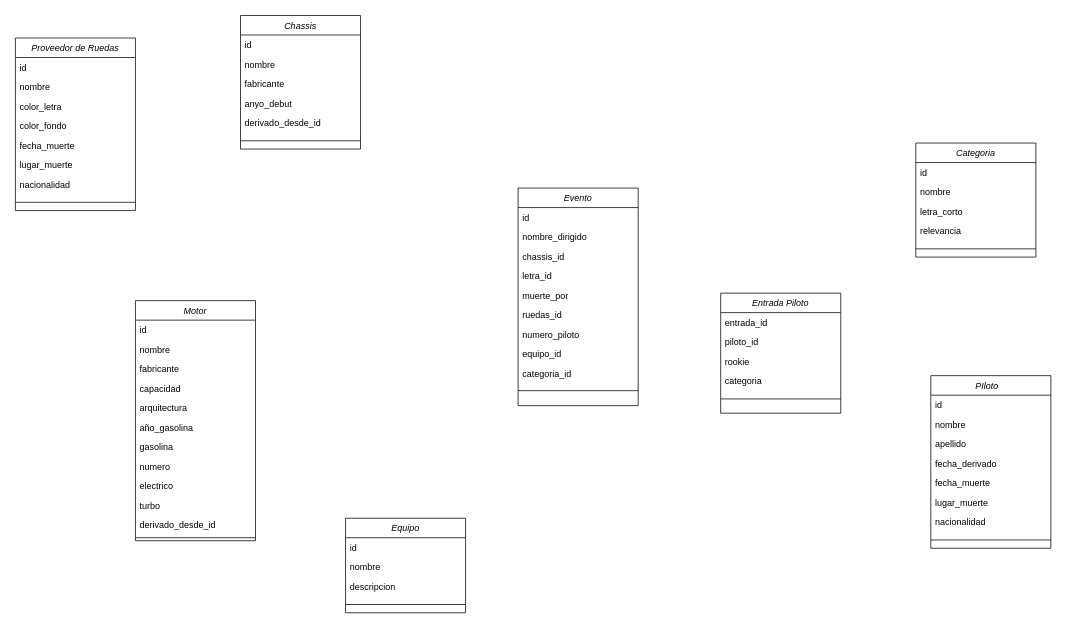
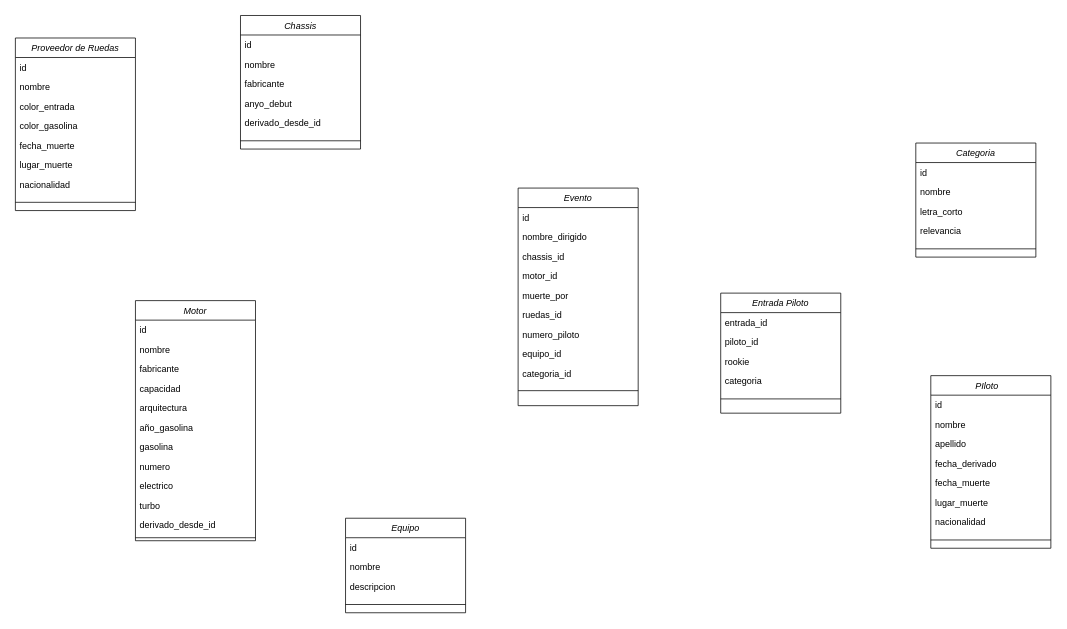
  <mxCell id="0" />
  <mxCell id="1" parent="0" />
  <mxCell id="2" value="PIloto   &#10;" style="swimlane;fontStyle=2;align=center;verticalAlign=top;childLayout=stackLayout;horizontal=1;startSize=26;horizontalStack=0;resizeParent=1;resizeLast=0;collapsible=1;marginBottom=0;rounded=0;shadow=0;strokeWidth=1;" parent="1" vertex="1"><mxGeometry x="1240" y="500" width="160" height="230" as="geometry"><mxRectangle x="230" y="140" width="160" height="26" as="alternateBounds" /></mxGeometry></mxCell>
  <mxCell id="3" value="id" style="text;align=left;verticalAlign=top;spacingLeft=4;spacingRight=4;overflow=hidden;rotatable=0;points=[[0,0.5],[1,0.5]];portConstraint=eastwest;" parent="2" vertex="1"><mxGeometry y="26" width="160" height="26" as="geometry" /></mxCell>
  <mxCell id="4" value="nombre" style="text;align=left;verticalAlign=top;spacingLeft=4;spacingRight=4;overflow=hidden;rotatable=0;points=[[0,0.5],[1,0.5]];portConstraint=eastwest;rounded=0;shadow=0;html=0;" parent="2" vertex="1"><mxGeometry y="52" width="160" height="26" as="geometry" /></mxCell>
  <mxCell id="5" value="apellido" style="text;align=left;verticalAlign=top;spacingLeft=4;spacingRight=4;overflow=hidden;rotatable=0;points=[[0,0.5],[1,0.5]];portConstraint=eastwest;rounded=0;shadow=0;html=0;" parent="2" vertex="1"><mxGeometry y="78" width="160" height="26" as="geometry" /></mxCell>
  <mxCell id="6" value="fecha_derivado" style="text;align=left;verticalAlign=top;spacingLeft=4;spacingRight=4;overflow=hidden;rotatable=0;points=[[0,0.5],[1,0.5]];portConstraint=eastwest;rounded=0;shadow=0;html=0;" vertex="1" parent="2"><mxGeometry y="104" width="160" height="26" as="geometry" /></mxCell>
  <mxCell id="7" value="fecha_muerte" style="text;align=left;verticalAlign=top;spacingLeft=4;spacingRight=4;overflow=hidden;rotatable=0;points=[[0,0.5],[1,0.5]];portConstraint=eastwest;rounded=0;shadow=0;html=0;" vertex="1" parent="2"><mxGeometry y="130" width="160" height="26" as="geometry" /></mxCell>
  <mxCell id="8" value="lugar_muerte" style="text;align=left;verticalAlign=top;spacingLeft=4;spacingRight=4;overflow=hidden;rotatable=0;points=[[0,0.5],[1,0.5]];portConstraint=eastwest;rounded=0;shadow=0;html=0;" vertex="1" parent="2"><mxGeometry y="156" width="160" height="26" as="geometry" /></mxCell>
  <mxCell id="9" value="nacionalidad" style="text;align=left;verticalAlign=top;spacingLeft=4;spacingRight=4;overflow=hidden;rotatable=0;points=[[0,0.5],[1,0.5]];portConstraint=eastwest;rounded=0;shadow=0;html=0;" vertex="1" parent="2"><mxGeometry y="182" width="160" height="26" as="geometry" /></mxCell>
  <mxCell id="10" value="" style="line;html=1;strokeWidth=1;align=left;verticalAlign=middle;spacingTop=-1;spacingLeft=3;spacingRight=3;rotatable=0;labelPosition=right;points=[];portConstraint=eastwest;" parent="2" vertex="1"><mxGeometry y="208" width="160" height="22" as="geometry" /></mxCell>
  <mxCell id="11" value="Categoria" style="swimlane;fontStyle=2;align=center;verticalAlign=top;childLayout=stackLayout;horizontal=1;startSize=26;horizontalStack=0;resizeParent=1;resizeLast=0;collapsible=1;marginBottom=0;rounded=0;shadow=0;strokeWidth=1;" vertex="1" parent="1"><mxGeometry x="1220" y="190" width="160" height="152" as="geometry"><mxRectangle x="230" y="140" width="160" height="26" as="alternateBounds" /></mxGeometry></mxCell>
  <mxCell id="12" value="id" style="text;align=left;verticalAlign=top;spacingLeft=4;spacingRight=4;overflow=hidden;rotatable=0;points=[[0,0.5],[1,0.5]];portConstraint=eastwest;" vertex="1" parent="11"><mxGeometry y="26" width="160" height="26" as="geometry" /></mxCell>
  <mxCell id="13" value="nombre" style="text;align=left;verticalAlign=top;spacingLeft=4;spacingRight=4;overflow=hidden;rotatable=0;points=[[0,0.5],[1,0.5]];portConstraint=eastwest;rounded=0;shadow=0;html=0;" vertex="1" parent="11"><mxGeometry y="52" width="160" height="26" as="geometry" /></mxCell>
  <mxCell id="14" value="letra_corto" style="text;align=left;verticalAlign=top;spacingLeft=4;spacingRight=4;overflow=hidden;rotatable=0;points=[[0,0.5],[1,0.5]];portConstraint=eastwest;rounded=0;shadow=0;html=0;" vertex="1" parent="11"><mxGeometry y="78" width="160" height="26" as="geometry" /></mxCell>
  <mxCell id="15" value="relevancia" style="text;align=left;verticalAlign=top;spacingLeft=4;spacingRight=4;overflow=hidden;rotatable=0;points=[[0,0.5],[1,0.5]];portConstraint=eastwest;rounded=0;shadow=0;html=0;" vertex="1" parent="11"><mxGeometry y="104" width="160" height="26" as="geometry" /></mxCell>
  <mxCell id="16" value="" style="line;html=1;strokeWidth=1;align=left;verticalAlign=middle;spacingTop=-1;spacingLeft=3;spacingRight=3;rotatable=0;labelPosition=right;points=[];portConstraint=eastwest;" vertex="1" parent="11"><mxGeometry y="130" width="160" height="22" as="geometry" /></mxCell>
  <mxCell id="17" value="Proveedor de Ruedas" style="swimlane;fontStyle=2;align=center;verticalAlign=top;childLayout=stackLayout;horizontal=1;startSize=26;horizontalStack=0;resizeParent=1;resizeLast=0;collapsible=1;marginBottom=0;rounded=0;shadow=0;strokeWidth=1;" vertex="1" parent="1"><mxGeometry x="20" y="50" width="160" height="230" as="geometry"><mxRectangle x="230" y="140" width="160" height="26" as="alternateBounds" /></mxGeometry></mxCell>
  <mxCell id="18" value="id" style="text;align=left;verticalAlign=top;spacingLeft=4;spacingRight=4;overflow=hidden;rotatable=0;points=[[0,0.5],[1,0.5]];portConstraint=eastwest;" vertex="1" parent="17"><mxGeometry y="26" width="160" height="26" as="geometry" /></mxCell>
  <mxCell id="19" value="nombre" style="text;align=left;verticalAlign=top;spacingLeft=4;spacingRight=4;overflow=hidden;rotatable=0;points=[[0,0.5],[1,0.5]];portConstraint=eastwest;rounded=0;shadow=0;html=0;" vertex="1" parent="17"><mxGeometry y="52" width="160" height="26" as="geometry" /></mxCell>
- <mxCell id="20" value="color_letra" style="text;align=left;verticalAlign=top;spacingLeft=4;spacingRight=4;overflow=hidden;rotatable=0;points=[[0,0.5],[1,0.5]];portConstraint=eastwest;rounded=0;shadow=0;html=0;" vertex="1" parent="17"><mxGeometry y="78" width="160" height="26" as="geometry" /></mxCell>
- <mxCell id="21" value="color_fondo" style="text;align=left;verticalAlign=top;spacingLeft=4;spacingRight=4;overflow=hidden;rotatable=0;points=[[0,0.5],[1,0.5]];portConstraint=eastwest;rounded=0;shadow=0;html=0;" vertex="1" parent="17"><mxGeometry y="104" width="160" height="26" as="geometry" /></mxCell>
+ <mxCell id="20" value="color_entrada" style="text;align=left;verticalAlign=top;spacingLeft=4;spacingRight=4;overflow=hidden;rotatable=0;points=[[0,0.5],[1,0.5]];portConstraint=eastwest;rounded=0;shadow=0;html=0;" vertex="1" parent="17"><mxGeometry y="78" width="160" height="26" as="geometry" /></mxCell>
+ <mxCell id="21" value="color_gasolina" style="text;align=left;verticalAlign=top;spacingLeft=4;spacingRight=4;overflow=hidden;rotatable=0;points=[[0,0.5],[1,0.5]];portConstraint=eastwest;rounded=0;shadow=0;html=0;" vertex="1" parent="17"><mxGeometry y="104" width="160" height="26" as="geometry" /></mxCell>
  <mxCell id="22" value="fecha_muerte" style="text;align=left;verticalAlign=top;spacingLeft=4;spacingRight=4;overflow=hidden;rotatable=0;points=[[0,0.5],[1,0.5]];portConstraint=eastwest;rounded=0;shadow=0;html=0;" vertex="1" parent="17"><mxGeometry y="130" width="160" height="26" as="geometry" /></mxCell>
  <mxCell id="23" value="lugar_muerte" style="text;align=left;verticalAlign=top;spacingLeft=4;spacingRight=4;overflow=hidden;rotatable=0;points=[[0,0.5],[1,0.5]];portConstraint=eastwest;rounded=0;shadow=0;html=0;" vertex="1" parent="17"><mxGeometry y="156" width="160" height="26" as="geometry" /></mxCell>
  <mxCell id="24" value="nacionalidad" style="text;align=left;verticalAlign=top;spacingLeft=4;spacingRight=4;overflow=hidden;rotatable=0;points=[[0,0.5],[1,0.5]];portConstraint=eastwest;rounded=0;shadow=0;html=0;" vertex="1" parent="17"><mxGeometry y="182" width="160" height="26" as="geometry" /></mxCell>
  <mxCell id="25" value="" style="line;html=1;strokeWidth=1;align=left;verticalAlign=middle;spacingTop=-1;spacingLeft=3;spacingRight=3;rotatable=0;labelPosition=right;points=[];portConstraint=eastwest;" vertex="1" parent="17"><mxGeometry y="208" width="160" height="22" as="geometry" /></mxCell>
  <mxCell id="26" value="Chassis" style="swimlane;fontStyle=2;align=center;verticalAlign=top;childLayout=stackLayout;horizontal=1;startSize=26;horizontalStack=0;resizeParent=1;resizeLast=0;collapsible=1;marginBottom=0;rounded=0;shadow=0;strokeWidth=1;" vertex="1" parent="1"><mxGeometry x="320" y="20" width="160" height="178" as="geometry"><mxRectangle x="230" y="140" width="160" height="26" as="alternateBounds" /></mxGeometry></mxCell>
  <mxCell id="27" value="id" style="text;align=left;verticalAlign=top;spacingLeft=4;spacingRight=4;overflow=hidden;rotatable=0;points=[[0,0.5],[1,0.5]];portConstraint=eastwest;" vertex="1" parent="26"><mxGeometry y="26" width="160" height="26" as="geometry" /></mxCell>
  <mxCell id="28" value="nombre" style="text;align=left;verticalAlign=top;spacingLeft=4;spacingRight=4;overflow=hidden;rotatable=0;points=[[0,0.5],[1,0.5]];portConstraint=eastwest;rounded=0;shadow=0;html=0;" vertex="1" parent="26"><mxGeometry y="52" width="160" height="26" as="geometry" /></mxCell>
  <mxCell id="29" value="fabricante" style="text;align=left;verticalAlign=top;spacingLeft=4;spacingRight=4;overflow=hidden;rotatable=0;points=[[0,0.5],[1,0.5]];portConstraint=eastwest;rounded=0;shadow=0;html=0;" vertex="1" parent="26"><mxGeometry y="78" width="160" height="26" as="geometry" /></mxCell>
  <mxCell id="30" value="anyo_debut" style="text;align=left;verticalAlign=top;spacingLeft=4;spacingRight=4;overflow=hidden;rotatable=0;points=[[0,0.5],[1,0.5]];portConstraint=eastwest;rounded=0;shadow=0;html=0;" vertex="1" parent="26"><mxGeometry y="104" width="160" height="26" as="geometry" /></mxCell>
  <mxCell id="31" value="derivado_desde_id" style="text;align=left;verticalAlign=top;spacingLeft=4;spacingRight=4;overflow=hidden;rotatable=0;points=[[0,0.5],[1,0.5]];portConstraint=eastwest;rounded=0;shadow=0;html=0;" vertex="1" parent="26"><mxGeometry y="130" width="160" height="26" as="geometry" /></mxCell>
  <mxCell id="32" value="" style="line;html=1;strokeWidth=1;align=left;verticalAlign=middle;spacingTop=-1;spacingLeft=3;spacingRight=3;rotatable=0;labelPosition=right;points=[];portConstraint=eastwest;" vertex="1" parent="26"><mxGeometry y="156" width="160" height="22" as="geometry" /></mxCell>
  <mxCell id="33" value="Equipo" style="swimlane;fontStyle=2;align=center;verticalAlign=top;childLayout=stackLayout;horizontal=1;startSize=26;horizontalStack=0;resizeParent=1;resizeLast=0;collapsible=1;marginBottom=0;rounded=0;shadow=0;strokeWidth=1;" vertex="1" parent="1"><mxGeometry x="460" y="690" width="160" height="126" as="geometry"><mxRectangle x="230" y="140" width="160" height="26" as="alternateBounds" /></mxGeometry></mxCell>
  <mxCell id="34" value="id" style="text;align=left;verticalAlign=top;spacingLeft=4;spacingRight=4;overflow=hidden;rotatable=0;points=[[0,0.5],[1,0.5]];portConstraint=eastwest;" vertex="1" parent="33"><mxGeometry y="26" width="160" height="26" as="geometry" /></mxCell>
  <mxCell id="35" value="nombre" style="text;align=left;verticalAlign=top;spacingLeft=4;spacingRight=4;overflow=hidden;rotatable=0;points=[[0,0.5],[1,0.5]];portConstraint=eastwest;rounded=0;shadow=0;html=0;" vertex="1" parent="33"><mxGeometry y="52" width="160" height="26" as="geometry" /></mxCell>
  <mxCell id="36" value="descripcion" style="text;align=left;verticalAlign=top;spacingLeft=4;spacingRight=4;overflow=hidden;rotatable=0;points=[[0,0.5],[1,0.5]];portConstraint=eastwest;rounded=0;shadow=0;html=0;" vertex="1" parent="33"><mxGeometry y="78" width="160" height="26" as="geometry" /></mxCell>
  <mxCell id="37" value="" style="line;html=1;strokeWidth=1;align=left;verticalAlign=middle;spacingTop=-1;spacingLeft=3;spacingRight=3;rotatable=0;labelPosition=right;points=[];portConstraint=eastwest;" vertex="1" parent="33"><mxGeometry y="104" width="160" height="22" as="geometry" /></mxCell>
  <mxCell id="38" value="Motor" style="swimlane;fontStyle=2;align=center;verticalAlign=top;childLayout=stackLayout;horizontal=1;startSize=26;horizontalStack=0;resizeParent=1;resizeLast=0;collapsible=1;marginBottom=0;rounded=0;shadow=0;strokeWidth=1;" vertex="1" parent="1"><mxGeometry x="180" y="400" width="160" height="320" as="geometry"><mxRectangle x="230" y="140" width="160" height="26" as="alternateBounds" /></mxGeometry></mxCell>
  <mxCell id="39" value="id" style="text;align=left;verticalAlign=top;spacingLeft=4;spacingRight=4;overflow=hidden;rotatable=0;points=[[0,0.5],[1,0.5]];portConstraint=eastwest;" vertex="1" parent="38"><mxGeometry y="26" width="160" height="26" as="geometry" /></mxCell>
  <mxCell id="40" value="nombre" style="text;align=left;verticalAlign=top;spacingLeft=4;spacingRight=4;overflow=hidden;rotatable=0;points=[[0,0.5],[1,0.5]];portConstraint=eastwest;rounded=0;shadow=0;html=0;" vertex="1" parent="38"><mxGeometry y="52" width="160" height="26" as="geometry" /></mxCell>
  <mxCell id="41" value="fabricante" style="text;align=left;verticalAlign=top;spacingLeft=4;spacingRight=4;overflow=hidden;rotatable=0;points=[[0,0.5],[1,0.5]];portConstraint=eastwest;rounded=0;shadow=0;html=0;" vertex="1" parent="38"><mxGeometry y="78" width="160" height="26" as="geometry" /></mxCell>
  <mxCell id="42" value="capacidad" style="text;align=left;verticalAlign=top;spacingLeft=4;spacingRight=4;overflow=hidden;rotatable=0;points=[[0,0.5],[1,0.5]];portConstraint=eastwest;rounded=0;shadow=0;html=0;" vertex="1" parent="38"><mxGeometry y="104" width="160" height="26" as="geometry" /></mxCell>
  <mxCell id="43" value="arquitectura" style="text;align=left;verticalAlign=top;spacingLeft=4;spacingRight=4;overflow=hidden;rotatable=0;points=[[0,0.5],[1,0.5]];portConstraint=eastwest;rounded=0;shadow=0;html=0;" vertex="1" parent="38"><mxGeometry y="130" width="160" height="26" as="geometry" /></mxCell>
  <mxCell id="44" value="año_gasolina" style="text;align=left;verticalAlign=top;spacingLeft=4;spacingRight=4;overflow=hidden;rotatable=0;points=[[0,0.5],[1,0.5]];portConstraint=eastwest;rounded=0;shadow=0;html=0;" vertex="1" parent="38"><mxGeometry y="156" width="160" height="26" as="geometry" /></mxCell>
  <mxCell id="45" value="gasolina" style="text;align=left;verticalAlign=top;spacingLeft=4;spacingRight=4;overflow=hidden;rotatable=0;points=[[0,0.5],[1,0.5]];portConstraint=eastwest;rounded=0;shadow=0;html=0;" vertex="1" parent="38"><mxGeometry y="182" width="160" height="26" as="geometry" /></mxCell>
  <mxCell id="46" value="numero" style="text;align=left;verticalAlign=top;spacingLeft=4;spacingRight=4;overflow=hidden;rotatable=0;points=[[0,0.5],[1,0.5]];portConstraint=eastwest;rounded=0;shadow=0;html=0;" vertex="1" parent="38"><mxGeometry y="208" width="160" height="26" as="geometry" /></mxCell>
  <mxCell id="47" value="electrico" style="text;align=left;verticalAlign=top;spacingLeft=4;spacingRight=4;overflow=hidden;rotatable=0;points=[[0,0.5],[1,0.5]];portConstraint=eastwest;rounded=0;shadow=0;html=0;" vertex="1" parent="38"><mxGeometry y="234" width="160" height="26" as="geometry" /></mxCell>
  <mxCell id="48" value="turbo" style="text;align=left;verticalAlign=top;spacingLeft=4;spacingRight=4;overflow=hidden;rotatable=0;points=[[0,0.5],[1,0.5]];portConstraint=eastwest;rounded=0;shadow=0;html=0;" vertex="1" parent="38"><mxGeometry y="260" width="160" height="26" as="geometry" /></mxCell>
  <mxCell id="49" value="derivado_desde_id" style="text;align=left;verticalAlign=top;spacingLeft=4;spacingRight=4;overflow=hidden;rotatable=0;points=[[0,0.5],[1,0.5]];portConstraint=eastwest;rounded=0;shadow=0;html=0;" vertex="1" parent="38"><mxGeometry y="286" width="160" height="26" as="geometry" /></mxCell>
  <mxCell id="50" value="" style="line;html=1;strokeWidth=1;align=left;verticalAlign=middle;spacingTop=-1;spacingLeft=3;spacingRight=3;rotatable=0;labelPosition=right;points=[];portConstraint=eastwest;" vertex="1" parent="38"><mxGeometry y="312" width="160" height="8" as="geometry" /></mxCell>
  <mxCell id="51" value="Entrada Piloto" style="swimlane;fontStyle=2;align=center;verticalAlign=top;childLayout=stackLayout;horizontal=1;startSize=26;horizontalStack=0;resizeParent=1;resizeLast=0;collapsible=1;marginBottom=0;rounded=0;shadow=0;strokeWidth=1;" vertex="1" parent="1"><mxGeometry x="960" y="390" width="160" height="160" as="geometry"><mxRectangle x="230" y="140" width="160" height="26" as="alternateBounds" /></mxGeometry></mxCell>
  <mxCell id="52" value="entrada_id" style="text;align=left;verticalAlign=top;spacingLeft=4;spacingRight=4;overflow=hidden;rotatable=0;points=[[0,0.5],[1,0.5]];portConstraint=eastwest;" vertex="1" parent="51"><mxGeometry y="26" width="160" height="26" as="geometry" /></mxCell>
  <mxCell id="53" value="piloto_id" style="text;align=left;verticalAlign=top;spacingLeft=4;spacingRight=4;overflow=hidden;rotatable=0;points=[[0,0.5],[1,0.5]];portConstraint=eastwest;rounded=0;shadow=0;html=0;" vertex="1" parent="51"><mxGeometry y="52" width="160" height="26" as="geometry" /></mxCell>
  <mxCell id="54" value="rookie" style="text;align=left;verticalAlign=top;spacingLeft=4;spacingRight=4;overflow=hidden;rotatable=0;points=[[0,0.5],[1,0.5]];portConstraint=eastwest;rounded=0;shadow=0;html=0;" vertex="1" parent="51"><mxGeometry y="78" width="160" height="26" as="geometry" /></mxCell>
  <mxCell id="55" value="categoria" style="text;align=left;verticalAlign=top;spacingLeft=4;spacingRight=4;overflow=hidden;rotatable=0;points=[[0,0.5],[1,0.5]];portConstraint=eastwest;rounded=0;shadow=0;html=0;" vertex="1" parent="51"><mxGeometry y="104" width="160" height="26" as="geometry" /></mxCell>
  <mxCell id="56" value="" style="line;html=1;strokeWidth=1;align=left;verticalAlign=middle;spacingTop=-1;spacingLeft=3;spacingRight=3;rotatable=0;labelPosition=right;points=[];portConstraint=eastwest;" vertex="1" parent="51"><mxGeometry y="130" width="160" height="22" as="geometry" /></mxCell>
  <mxCell id="57" value="Evento" style="swimlane;fontStyle=2;align=center;verticalAlign=top;childLayout=stackLayout;horizontal=1;startSize=26;horizontalStack=0;resizeParent=1;resizeLast=0;collapsible=1;marginBottom=0;rounded=0;shadow=0;strokeWidth=1;" vertex="1" parent="1"><mxGeometry x="690" y="250" width="160" height="290" as="geometry"><mxRectangle x="230" y="140" width="160" height="26" as="alternateBounds" /></mxGeometry></mxCell>
  <mxCell id="58" value="id" style="text;align=left;verticalAlign=top;spacingLeft=4;spacingRight=4;overflow=hidden;rotatable=0;points=[[0,0.5],[1,0.5]];portConstraint=eastwest;" vertex="1" parent="57"><mxGeometry y="26" width="160" height="26" as="geometry" /></mxCell>
  <mxCell id="59" value="nombre_dirigido" style="text;align=left;verticalAlign=top;spacingLeft=4;spacingRight=4;overflow=hidden;rotatable=0;points=[[0,0.5],[1,0.5]];portConstraint=eastwest;rounded=0;shadow=0;html=0;" vertex="1" parent="57"><mxGeometry y="52" width="160" height="26" as="geometry" /></mxCell>
  <mxCell id="60" value="chassis_id" style="text;align=left;verticalAlign=top;spacingLeft=4;spacingRight=4;overflow=hidden;rotatable=0;points=[[0,0.5],[1,0.5]];portConstraint=eastwest;rounded=0;shadow=0;html=0;" vertex="1" parent="57"><mxGeometry y="78" width="160" height="26" as="geometry" /></mxCell>
- <mxCell id="61" value="letra_id" style="text;align=left;verticalAlign=top;spacingLeft=4;spacingRight=4;overflow=hidden;rotatable=0;points=[[0,0.5],[1,0.5]];portConstraint=eastwest;rounded=0;shadow=0;html=0;" vertex="1" parent="57"><mxGeometry y="104" width="160" height="26" as="geometry" /></mxCell>
+ <mxCell id="61" value="motor_id" style="text;align=left;verticalAlign=top;spacingLeft=4;spacingRight=4;overflow=hidden;rotatable=0;points=[[0,0.5],[1,0.5]];portConstraint=eastwest;rounded=0;shadow=0;html=0;" vertex="1" parent="57"><mxGeometry y="104" width="160" height="26" as="geometry" /></mxCell>
  <mxCell id="62" value="muerte_por" style="text;align=left;verticalAlign=top;spacingLeft=4;spacingRight=4;overflow=hidden;rotatable=0;points=[[0,0.5],[1,0.5]];portConstraint=eastwest;rounded=0;shadow=0;html=0;" vertex="1" parent="57"><mxGeometry y="130" width="160" height="26" as="geometry" /></mxCell>
  <mxCell id="63" value="ruedas_id" style="text;align=left;verticalAlign=top;spacingLeft=4;spacingRight=4;overflow=hidden;rotatable=0;points=[[0,0.5],[1,0.5]];portConstraint=eastwest;rounded=0;shadow=0;html=0;" vertex="1" parent="57"><mxGeometry y="156" width="160" height="26" as="geometry" /></mxCell>
  <mxCell id="64" value="numero_piloto" style="text;align=left;verticalAlign=top;spacingLeft=4;spacingRight=4;overflow=hidden;rotatable=0;points=[[0,0.5],[1,0.5]];portConstraint=eastwest;rounded=0;shadow=0;html=0;" vertex="1" parent="57"><mxGeometry y="182" width="160" height="26" as="geometry" /></mxCell>
  <mxCell id="65" value="equipo_id" style="text;align=left;verticalAlign=top;spacingLeft=4;spacingRight=4;overflow=hidden;rotatable=0;points=[[0,0.5],[1,0.5]];portConstraint=eastwest;rounded=0;shadow=0;html=0;" vertex="1" parent="57"><mxGeometry y="208" width="160" height="26" as="geometry" /></mxCell>
  <mxCell id="66" value="categoria_id" style="text;align=left;verticalAlign=top;spacingLeft=4;spacingRight=4;overflow=hidden;rotatable=0;points=[[0,0.5],[1,0.5]];portConstraint=eastwest;rounded=0;shadow=0;html=0;" vertex="1" parent="57"><mxGeometry y="234" width="160" height="26" as="geometry" /></mxCell>
  <mxCell id="67" value="" style="line;html=1;strokeWidth=1;align=left;verticalAlign=middle;spacingTop=-1;spacingLeft=3;spacingRight=3;rotatable=0;labelPosition=right;points=[];portConstraint=eastwest;" vertex="1" parent="57"><mxGeometry y="260" width="160" height="20" as="geometry" /></mxCell>
